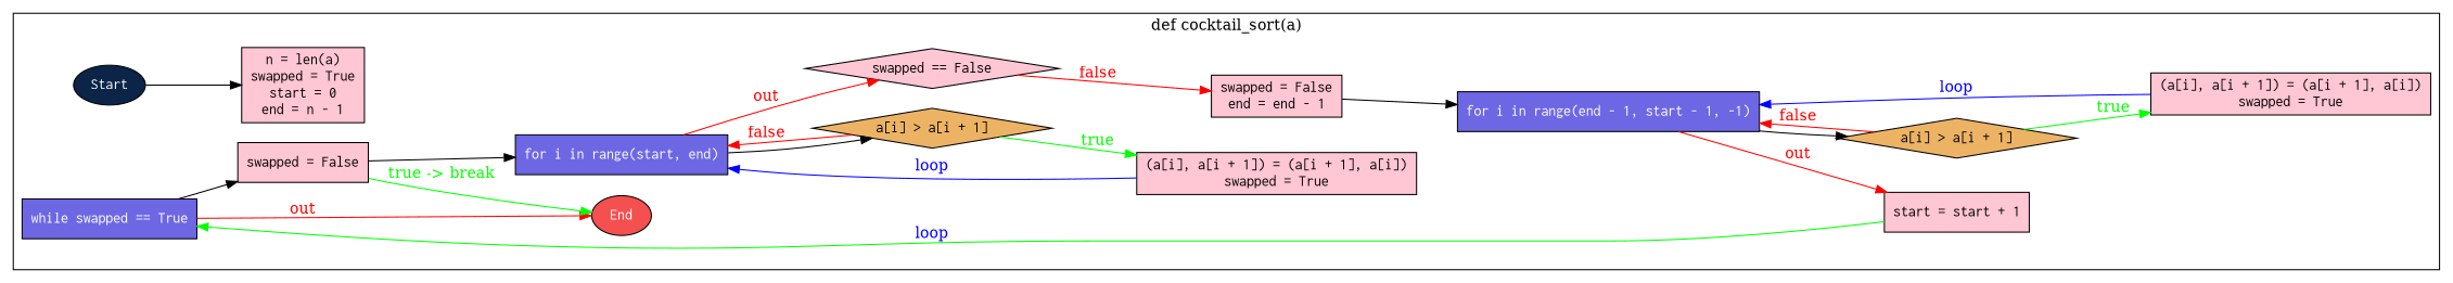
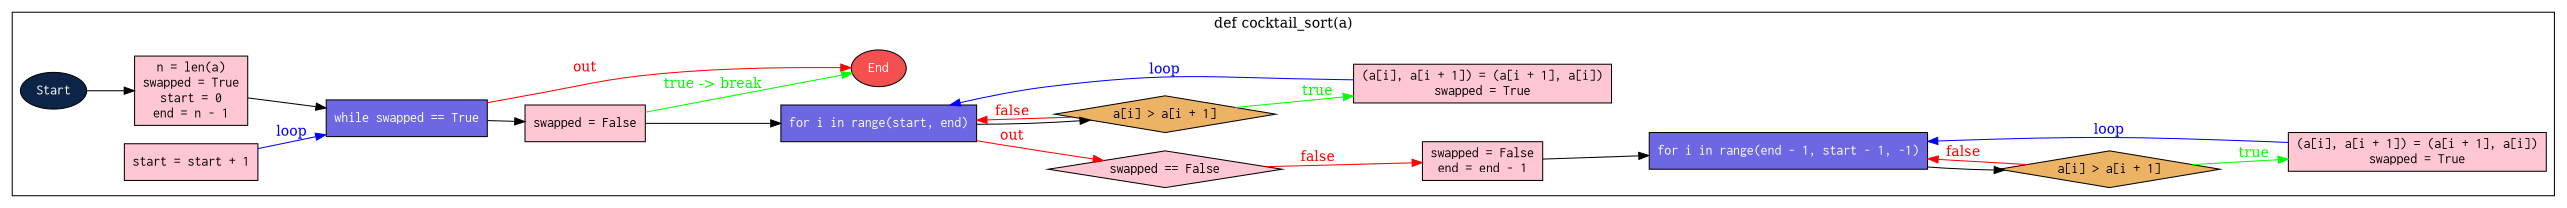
  digraph {
    bgcolor=white
    rankdir=LR
    node [fillcolor="#FFC6D3" fontcolor=black fontname=courier shape=rect style=filled type=STATEMENT]
    edge [source="@current_to_next"]
    n1 [fillcolor="#0B2447" fontcolor=white label=Start shape=ellipse type=START]
    n2 [label="n = len(a)\nswapped = True\nstart = 0\nend = n - 1\n"]
    n3 [fillcolor="#6D67E4" fontcolor=white label="while swapped == True" type=LOOP]
    n4 [label="swapped = False\n"]
    n5 [fillcolor="#F45050" fontcolor=white label=End shape=ellipse type=END]
    n6 [fillcolor="#6D67E4" fontcolor=white label="for i in range(start, end)" type=LOOP]
    n7 [fillcolor="#ECB365" label="a[i] > a[i + 1]" shape=diamond type=CONDITIONS]
    n8 [label="swapped == False" shape=diamond type=CONDITIONS]
    n9 [label="(a[i], a[i + 1]) = (a[i + 1], a[i])\nswapped = True\n"]
    n10 [label="swapped = False\nend = end - 1\n"]
    n11 [fillcolor="#6D67E4" fontcolor=white label="for i in range(end - 1, start - 1, -1)" type=LOOP]
    n12 [fillcolor="#ECB365" label="a[i] > a[i + 1]" shape=diamond type=CONDITIONS]
    n13 [label="start = start + 1\n"]
    n14 [label="(a[i], a[i + 1]) = (a[i + 1], a[i])\nswapped = True\n"]
    subgraph cluster_1 {
      label="def cocktail_sort(a)"
      n1
      n2
      n3
      n4
      n5
      n6
      n7
      n8
      n9
      n10
      n11
      n12
      n13
      n14
    }
    n1 -> n2
+   n2 -> n3
    n3 -> n4 [source="@loop_to_next"]
    n3 -> n5 [color=red fontcolor=red label=out source="@end_loop_to_end"]
    n4 -> n5 [color=green fontcolor=green label="true -> break" source="@break_to_end_node"]
    n4 -> n6
    n6 -> n7 [source="@loop_to_next"]
    n6 -> n8 [color=red fontcolor=red label=out source="@loop_to_next_sibling"]
    n7 -> n6 [color=red fontcolor=red label=false source="@last_if_to_parent"]
    n7 -> n9 [color=green fontcolor=green label=true source="@if_to_next_node"]
    n8 -> n10 [color=red fontcolor=red label=false source="@if_to_next_sibling"]
    n9 -> n6 [color=blue fontcolor=blue label=loop source="@last_to_loop"]
    n10 -> n11
    n11 -> n12 [source="@loop_to_next"]
-   n11 -> n13 [color=red fontcolor=red label=out source="@loop_to_next_sibling"]
    n12 -> n11 [color=red fontcolor=red label=false source="@last_if_to_parent"]
    n12 -> n14 [color=green fontcolor=green label=true source="@if_to_next_node"]
-   n13 -> n3 [color=green fontcolor=blue label=loop source="@last_to_loop"]
+   n13 -> n3 [color=blue fontcolor=blue label=loop source="@last_to_loop"]
    n14 -> n11 [color=blue fontcolor=blue label=loop source="@last_to_loop"]
  }
